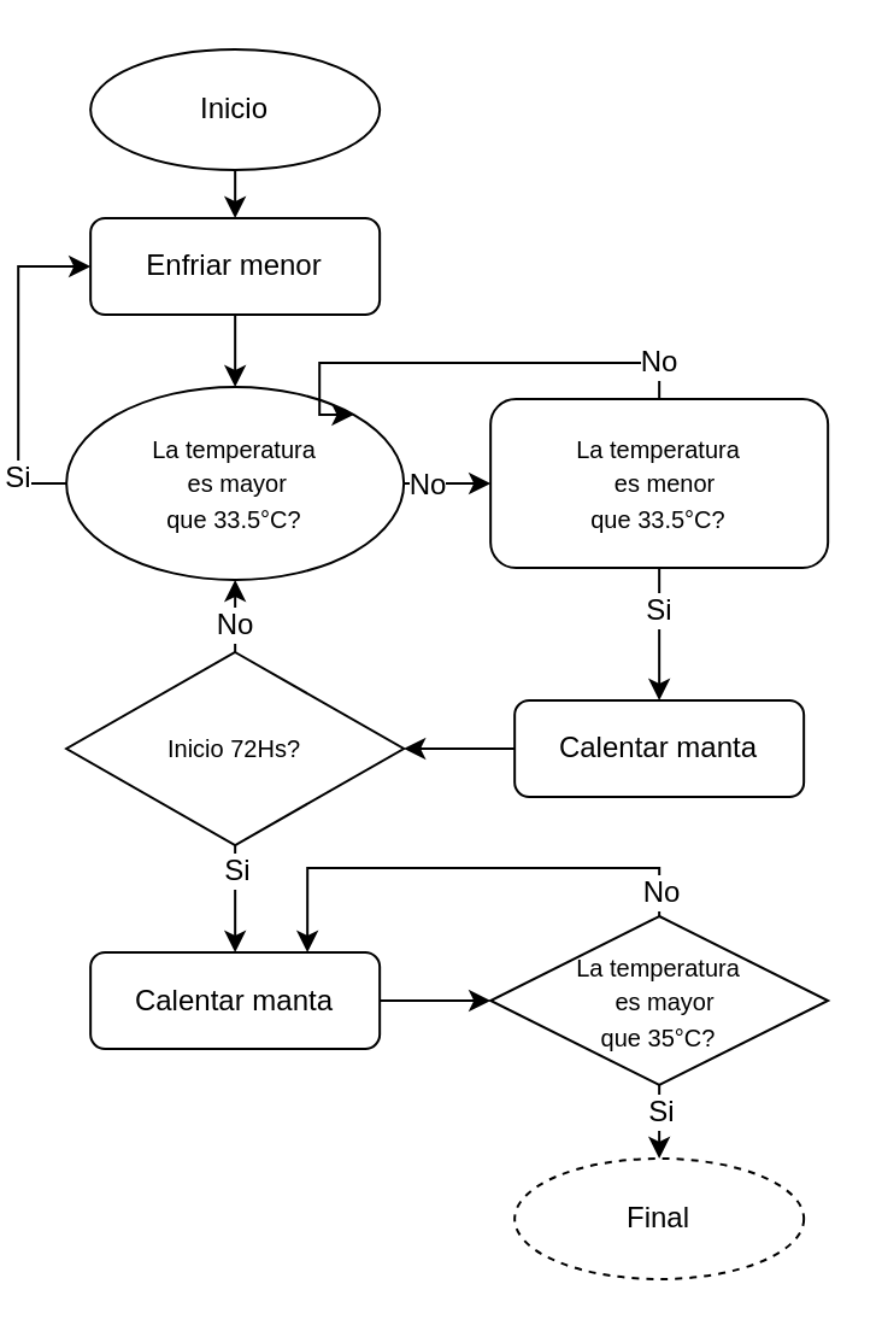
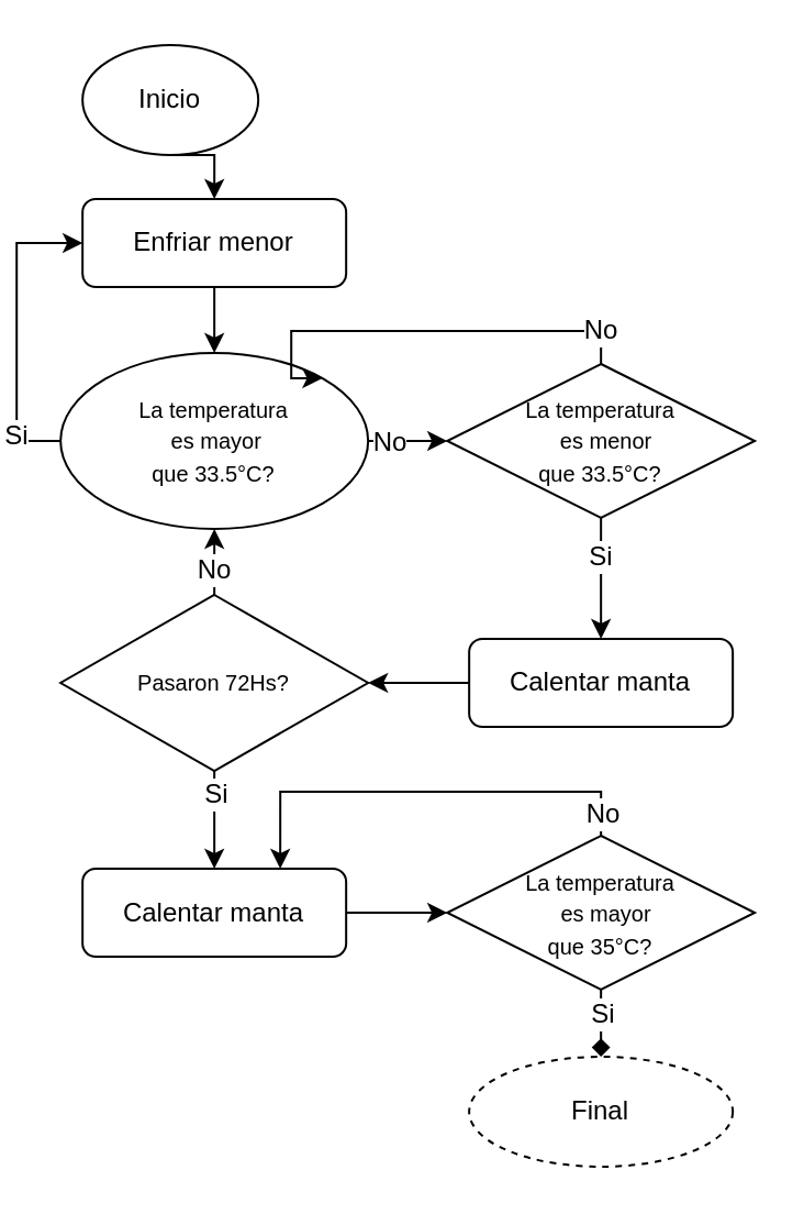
  <mxCell id="0" />
  <mxCell id="1" parent="0" />
  <mxCell id="2" style="edgeStyle=orthogonalEdgeStyle;rounded=0;orthogonalLoop=1;jettySize=auto;html=1;exitX=0.5;exitY=1;exitDx=0;exitDy=0;entryX=0.5;entryY=0;entryDx=0;entryDy=0;fontSize=12;" edge="1" parent="1" source="3" target="5"><mxGeometry relative="1" as="geometry" /></mxCell>
- <mxCell id="3" value="Inicio" style="ellipse;whiteSpace=wrap;html=1;" vertex="1" parent="1"><mxGeometry x="30.08" y="20" width="120" height="50" as="geometry" /></mxCell>
+ <mxCell id="3" value="Inicio" style="ellipse;whiteSpace=wrap;html=1;" vertex="1" parent="1"><mxGeometry x="30.08" y="20" width="80" height="50" as="geometry" /></mxCell>
  <mxCell id="4" style="edgeStyle=orthogonalEdgeStyle;rounded=0;orthogonalLoop=1;jettySize=auto;html=1;exitX=0.5;exitY=1;exitDx=0;exitDy=0;entryX=0.5;entryY=0;entryDx=0;entryDy=0;fontSize=10;" edge="1" parent="1" source="5" target="11"><mxGeometry relative="1" as="geometry" /></mxCell>
  <mxCell id="5" value="Enfriar menor" style="rounded=1;whiteSpace=wrap;html=1;" vertex="1" parent="1"><mxGeometry x="30.08" y="90" width="120" height="40" as="geometry" /></mxCell>
  <mxCell id="6" value="Final" style="ellipse;whiteSpace=wrap;html=1;dashed=1;" vertex="1" parent="1"><mxGeometry x="206.08" y="480" width="120" height="50" as="geometry" /></mxCell>
  <mxCell id="7" style="edgeStyle=orthogonalEdgeStyle;rounded=0;orthogonalLoop=1;jettySize=auto;html=1;exitX=0;exitY=0.5;exitDx=0;exitDy=0;entryX=0;entryY=0.5;entryDx=0;entryDy=0;fontSize=10;" edge="1" parent="1" source="11" target="5"><mxGeometry relative="1" as="geometry" /></mxCell>
  <mxCell id="8" value="&lt;font style=&quot;font-size: 12px;&quot;&gt;Si&lt;/font&gt;" style="edgeLabel;html=1;align=center;verticalAlign=middle;resizable=0;points=[];fontSize=10;" vertex="1" connectable="0" parent="7"><mxGeometry x="-0.205" y="1" relative="1" as="geometry"><mxPoint y="34" as="offset" /></mxGeometry></mxCell>
  <mxCell id="9" value="" style="edgeStyle=orthogonalEdgeStyle;rounded=0;orthogonalLoop=1;jettySize=auto;html=1;fontSize=12;" edge="1" parent="1" source="11" target="18"><mxGeometry relative="1" as="geometry" /></mxCell>
  <mxCell id="10" value="No" style="edgeLabel;html=1;align=center;verticalAlign=middle;resizable=0;points=[];fontSize=12;" vertex="1" connectable="0" parent="9"><mxGeometry x="-0.366" relative="1" as="geometry"><mxPoint x="-5" as="offset" /></mxGeometry></mxCell>
  <mxCell id="11" value="&lt;font style=&quot;font-size: 10px;&quot;&gt;La temperatura&lt;br&gt;&amp;nbsp;es mayor &lt;br&gt;que 33.5°C?&lt;/font&gt;" style="ellipse;whiteSpace=wrap;html=1;" vertex="1" parent="1"><mxGeometry x="20.08" y="160" width="140" height="80" as="geometry" /></mxCell>
  <mxCell id="12" style="edgeStyle=orthogonalEdgeStyle;rounded=0;orthogonalLoop=1;jettySize=auto;html=1;exitX=0;exitY=0.5;exitDx=0;exitDy=0;entryX=1;entryY=0.5;entryDx=0;entryDy=0;fontSize=12;" edge="1" parent="1" source="13" target="23"><mxGeometry relative="1" as="geometry" /></mxCell>
  <mxCell id="13" value="Calentar manta" style="rounded=1;whiteSpace=wrap;html=1;" vertex="1" parent="1"><mxGeometry x="206.08" y="290" width="120" height="40" as="geometry" /></mxCell>
  <mxCell id="14" style="edgeStyle=orthogonalEdgeStyle;rounded=0;orthogonalLoop=1;jettySize=auto;html=1;exitX=0.5;exitY=1;exitDx=0;exitDy=0;entryX=0.5;entryY=0;entryDx=0;entryDy=0;fontSize=12;" edge="1" parent="1" source="18" target="13"><mxGeometry relative="1" as="geometry" /></mxCell>
  <mxCell id="15" value="Si" style="edgeLabel;html=1;align=center;verticalAlign=middle;resizable=0;points=[];fontSize=12;" vertex="1" connectable="0" parent="14"><mxGeometry x="-0.375" y="-1" relative="1" as="geometry"><mxPoint as="offset" /></mxGeometry></mxCell>
  <mxCell id="16" style="edgeStyle=orthogonalEdgeStyle;rounded=0;orthogonalLoop=1;jettySize=auto;html=1;exitX=0.5;exitY=0;exitDx=0;exitDy=0;entryX=1;entryY=0;entryDx=0;entryDy=0;fontSize=12;" edge="1" parent="1" source="18" target="11"><mxGeometry relative="1" as="geometry"><Array as="points"><mxPoint x="266.14" y="150" /><mxPoint x="125.14" y="150" /></Array></mxGeometry></mxCell>
  <mxCell id="17" value="No" style="edgeLabel;html=1;align=center;verticalAlign=middle;resizable=0;points=[];fontSize=12;" vertex="1" connectable="0" parent="16"><mxGeometry x="-0.424" y="-1" relative="1" as="geometry"><mxPoint x="39" as="offset" /></mxGeometry></mxCell>
- <mxCell id="18" value="&lt;font style=&quot;font-size: 10px;&quot;&gt;La temperatura&lt;br&gt;&amp;nbsp; es menor &lt;br&gt;que 33.5°C?&lt;/font&gt;" style="whiteSpace=wrap;html=1;rounded=1;" vertex="1" parent="1"><mxGeometry x="196.08" y="165" width="140" height="70" as="geometry" /></mxCell>
+ <mxCell id="18" value="&lt;font style=&quot;font-size: 10px;&quot;&gt;La temperatura&lt;br&gt;&amp;nbsp; es menor &lt;br&gt;que 33.5°C?&lt;/font&gt;" style="rhombus;whiteSpace=wrap;html=1;" vertex="1" parent="1"><mxGeometry x="196.08" y="165" width="140" height="70" as="geometry" /></mxCell>
  <mxCell id="19" style="edgeStyle=orthogonalEdgeStyle;rounded=0;orthogonalLoop=1;jettySize=auto;html=1;exitX=0.5;exitY=0;exitDx=0;exitDy=0;entryX=0.5;entryY=1;entryDx=0;entryDy=0;fontSize=12;" edge="1" parent="1" source="23" target="11"><mxGeometry relative="1" as="geometry" /></mxCell>
  <mxCell id="20" value="No" style="edgeLabel;html=1;align=center;verticalAlign=middle;resizable=0;points=[];fontSize=12;" vertex="1" connectable="0" parent="19"><mxGeometry x="-0.213" y="1" relative="1" as="geometry"><mxPoint as="offset" /></mxGeometry></mxCell>
  <mxCell id="21" style="edgeStyle=orthogonalEdgeStyle;rounded=0;orthogonalLoop=1;jettySize=auto;html=1;exitX=0.5;exitY=1;exitDx=0;exitDy=0;entryX=0.5;entryY=0;entryDx=0;entryDy=0;fontSize=12;" edge="1" parent="1" source="23" target="25"><mxGeometry relative="1" as="geometry" /></mxCell>
  <mxCell id="22" value="Si" style="edgeLabel;html=1;align=center;verticalAlign=middle;resizable=0;points=[];fontSize=12;" vertex="1" connectable="0" parent="21"><mxGeometry x="0.331" relative="1" as="geometry"><mxPoint y="-20" as="offset" /></mxGeometry></mxCell>
- <mxCell id="23" value="&lt;span style=&quot;font-size: 10px;&quot;&gt;Inicio 72Hs?&lt;/span&gt;" style="rhombus;whiteSpace=wrap;html=1;" vertex="1" parent="1"><mxGeometry x="20.08" y="270" width="140" height="80" as="geometry" /></mxCell>
+ <mxCell id="23" value="&lt;span style=&quot;font-size: 10px;&quot;&gt;Pasaron 72Hs?&lt;/span&gt;" style="rhombus;whiteSpace=wrap;html=1;" vertex="1" parent="1"><mxGeometry x="20.08" y="270" width="140" height="80" as="geometry" /></mxCell>
  <mxCell id="24" style="edgeStyle=orthogonalEdgeStyle;rounded=0;orthogonalLoop=1;jettySize=auto;html=1;entryX=0;entryY=0.5;entryDx=0;entryDy=0;fontSize=12;" edge="1" parent="1" source="25"><mxGeometry relative="1" as="geometry"><mxPoint x="196.08" y="414.5" as="targetPoint" /></mxGeometry></mxCell>
  <mxCell id="25" value="Calentar manta" style="rounded=1;whiteSpace=wrap;html=1;" vertex="1" parent="1"><mxGeometry x="30.08" y="394.5" width="120" height="40" as="geometry" /></mxCell>
  <mxCell id="26" style="edgeStyle=orthogonalEdgeStyle;rounded=0;orthogonalLoop=1;jettySize=auto;html=1;exitX=0.5;exitY=0;exitDx=0;exitDy=0;entryX=0.75;entryY=0;entryDx=0;entryDy=0;fontSize=12;" edge="1" parent="1" source="30" target="25"><mxGeometry relative="1" as="geometry" /></mxCell>
  <mxCell id="27" value="No" style="edgeLabel;html=1;align=center;verticalAlign=middle;resizable=0;points=[];fontSize=12;" vertex="1" connectable="0" parent="26"><mxGeometry x="-0.627" y="-2" relative="1" as="geometry"><mxPoint x="17" y="12" as="offset" /></mxGeometry></mxCell>
- <mxCell id="28" style="edgeStyle=orthogonalEdgeStyle;rounded=0;orthogonalLoop=1;jettySize=auto;html=1;exitX=0.5;exitY=1;exitDx=0;exitDy=0;entryX=0.5;entryY=0;entryDx=0;entryDy=0;fontSize=12;" edge="1" parent="1" source="30" target="6"><mxGeometry relative="1" as="geometry" /></mxCell>
+ <mxCell id="28" style="edgeStyle=orthogonalEdgeStyle;rounded=0;orthogonalLoop=1;jettySize=auto;html=1;exitX=0.5;exitY=1;exitDx=0;exitDy=0;entryX=0.5;entryY=0;entryDx=0;entryDy=0;fontSize=12;endArrow=diamond;" edge="1" parent="1" source="30" target="6"><mxGeometry relative="1" as="geometry" /></mxCell>
  <mxCell id="29" value="Si" style="edgeLabel;html=1;align=center;verticalAlign=middle;resizable=0;points=[];fontSize=12;" vertex="1" connectable="0" parent="28"><mxGeometry x="-0.836" relative="1" as="geometry"><mxPoint y="8" as="offset" /></mxGeometry></mxCell>
  <mxCell id="30" value="&lt;font style=&quot;font-size: 10px;&quot;&gt;La temperatura&lt;br&gt;&amp;nbsp; es mayor&lt;br&gt;que 35°C?&lt;/font&gt;" style="rhombus;whiteSpace=wrap;html=1;" vertex="1" parent="1"><mxGeometry x="196.08" y="379.5" width="140" height="70" as="geometry" /></mxCell>
